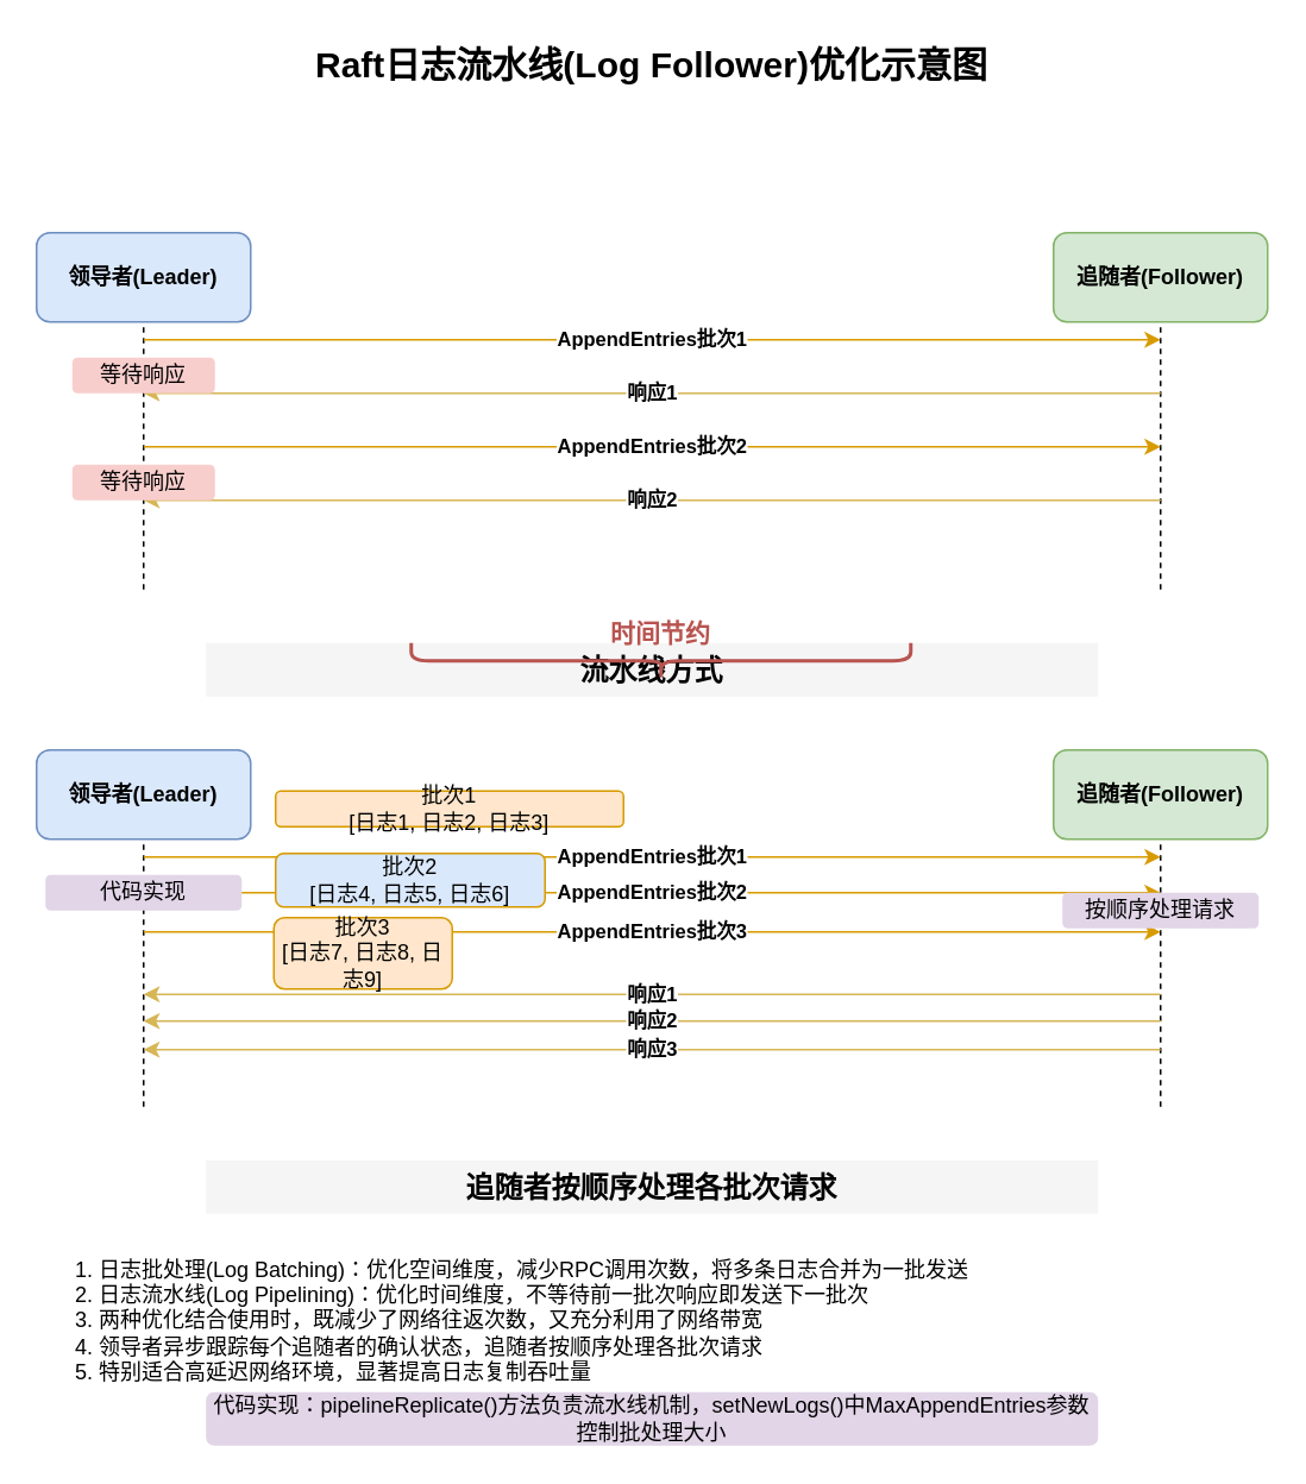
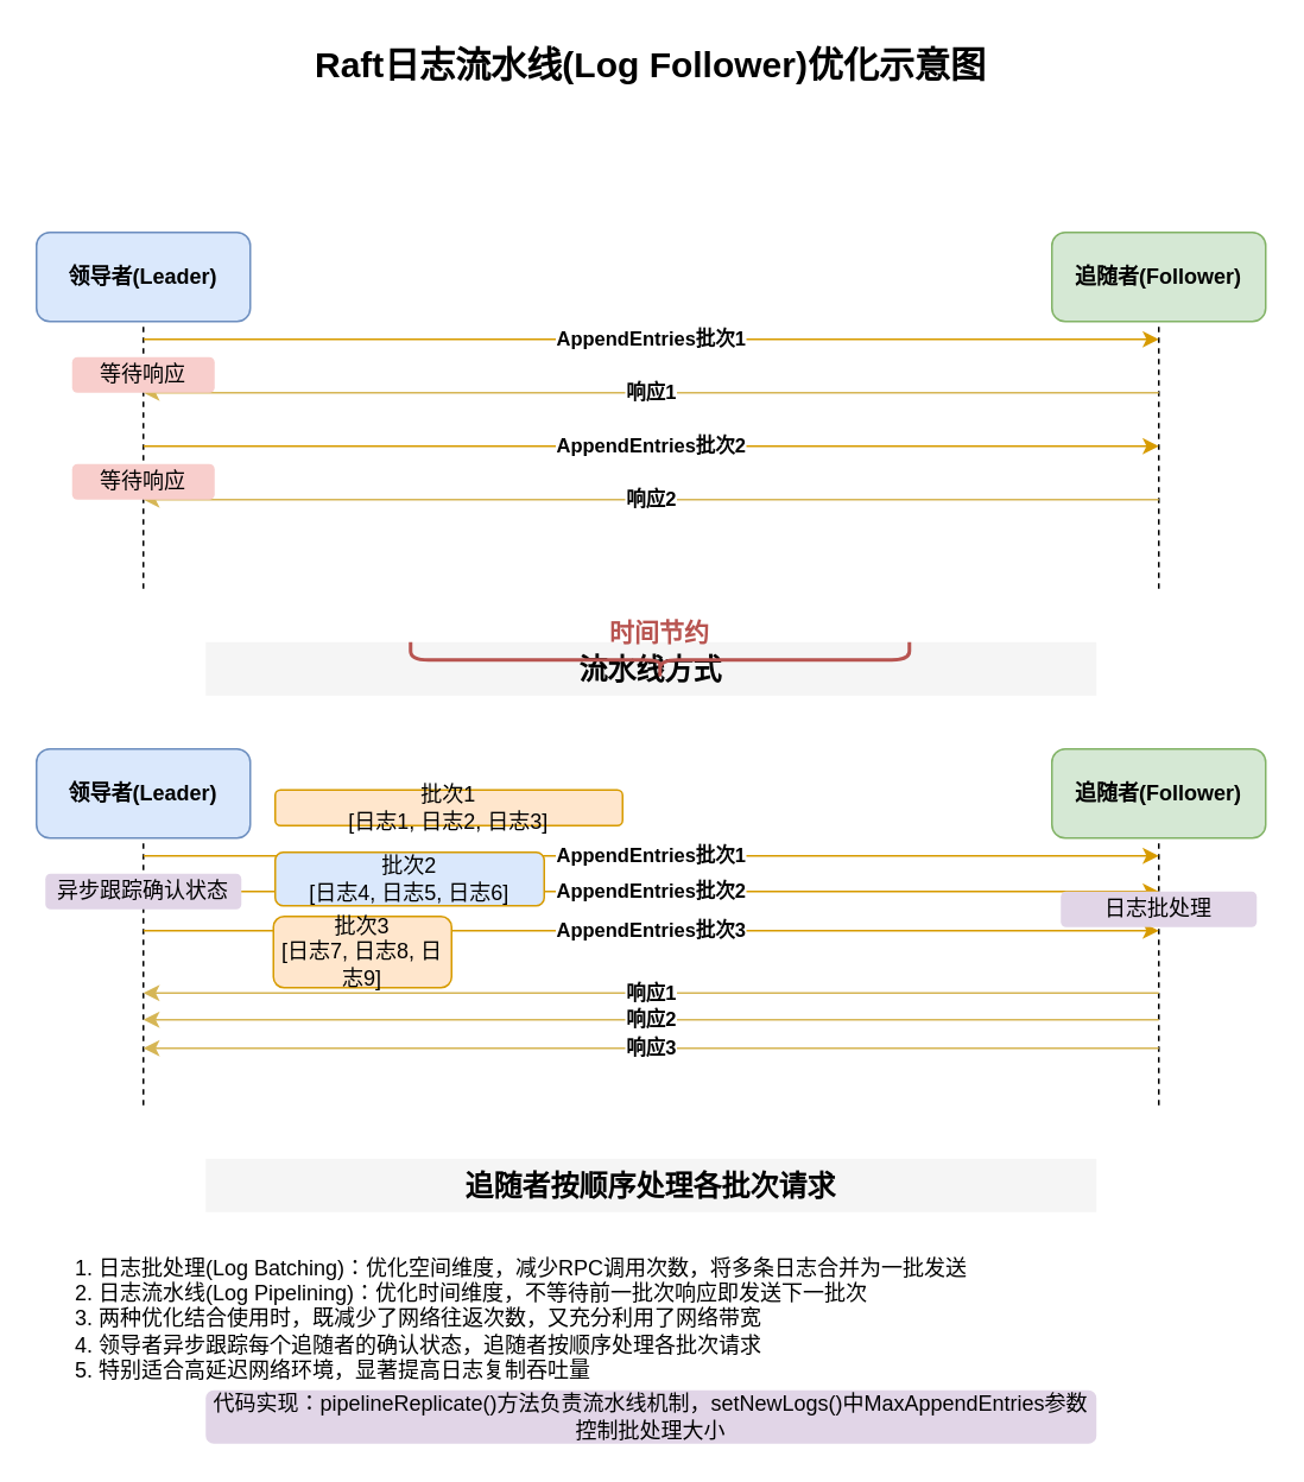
  <mxCell id="0" />
  <mxCell id="1" parent="0" />
  <mxCell id="2" value="Raft日志流水线(Log Follower)优化示意图" style="text;html=1;strokeColor=none;fillColor=none;align=center;verticalAlign=middle;whiteSpace=wrap;rounded=0;fontSize=20;fontStyle=1" vertex="1" parent="1"><mxGeometry x="115" y="20" width="500" height="30" as="geometry" /></mxCell>
  <mxCell id="3" value="领导者(Leader)" style="rounded=1;whiteSpace=wrap;html=1;fillColor=#dae8fc;strokeColor=#6c8ebf;fontStyle=1" vertex="1" parent="1"><mxGeometry x="20" y="130" width="120" height="50" as="geometry" /></mxCell>
  <mxCell id="4" value="追随者(Follower)" style="rounded=1;whiteSpace=wrap;html=1;fillColor=#d5e8d4;strokeColor=#82b366;fontStyle=1" vertex="1" parent="1"><mxGeometry x="590" y="130" width="120" height="50" as="geometry" /></mxCell>
  <mxCell id="5" value="" style="endArrow=none;dashed=1;html=1;rounded=0;entryX=0.5;entryY=1;entryDx=0;entryDy=0;" edge="1" parent="1" target="3"><mxGeometry width="50" height="50" relative="1" as="geometry"><mxPoint x="80" y="330" as="sourcePoint" /><mxPoint x="80" y="180" as="targetPoint" /></mxGeometry></mxCell>
  <mxCell id="6" value="" style="endArrow=none;dashed=1;html=1;rounded=0;entryX=0.5;entryY=1;entryDx=0;entryDy=0;" edge="1" parent="1" target="4"><mxGeometry width="50" height="50" relative="1" as="geometry"><mxPoint x="650" y="330" as="sourcePoint" /><mxPoint x="650" y="180" as="targetPoint" /></mxGeometry></mxCell>
  <mxCell id="7" value="AppendEntries批次1" style="endArrow=classic;html=1;rounded=0;fillColor=#ffe6cc;strokeColor=#d79b00;fontStyle=1" edge="1" parent="1"><mxGeometry width="50" height="50" relative="1" as="geometry"><mxPoint x="80" y="190" as="sourcePoint" /><mxPoint x="650" y="190" as="targetPoint" /></mxGeometry></mxCell>
  <mxCell id="8" value="响应1" style="endArrow=classic;html=1;rounded=0;fillColor=#fff2cc;strokeColor=#d6b656;fontStyle=1" edge="1" parent="1"><mxGeometry width="50" height="50" relative="1" as="geometry"><mxPoint x="650" y="220" as="sourcePoint" /><mxPoint x="80" y="220" as="targetPoint" /></mxGeometry></mxCell>
  <mxCell id="9" value="AppendEntries批次2" style="endArrow=classic;html=1;rounded=0;fillColor=#ffe6cc;strokeColor=#d79b00;fontStyle=1" edge="1" parent="1"><mxGeometry width="50" height="50" relative="1" as="geometry"><mxPoint x="80" y="250" as="sourcePoint" /><mxPoint x="650" y="250" as="targetPoint" /></mxGeometry></mxCell>
  <mxCell id="10" value="响应2" style="endArrow=classic;html=1;rounded=0;fillColor=#fff2cc;strokeColor=#d6b656;fontStyle=1" edge="1" parent="1"><mxGeometry width="50" height="50" relative="1" as="geometry"><mxPoint x="650" y="280" as="sourcePoint" /><mxPoint x="80" y="280" as="targetPoint" /></mxGeometry></mxCell>
  <mxCell id="11" value="等待响应" style="text;html=1;strokeColor=none;fillColor=#f8cecc;align=center;verticalAlign=middle;whiteSpace=wrap;rounded=1;fontSize=12;" vertex="1" parent="1"><mxGeometry x="40" y="200" width="80" height="20" as="geometry" /></mxCell>
  <mxCell id="12" value="等待响应" style="text;html=1;strokeColor=none;fillColor=#f8cecc;align=center;verticalAlign=middle;whiteSpace=wrap;rounded=1;fontSize=12;" vertex="1" parent="1"><mxGeometry x="40" y="260" width="80" height="20" as="geometry" /></mxCell>
  <mxCell id="13" value="流水线方式" style="text;html=1;strokeColor=none;fillColor=#f5f5f5;align=center;verticalAlign=middle;whiteSpace=wrap;rounded=0;fontSize=16;fontStyle=1" vertex="1" parent="1"><mxGeometry x="115" y="360" width="500" height="30" as="geometry" /></mxCell>
  <mxCell id="14" value="领导者(Leader)" style="rounded=1;whiteSpace=wrap;html=1;fillColor=#dae8fc;strokeColor=#6c8ebf;fontStyle=1" vertex="1" parent="1"><mxGeometry x="20" y="420" width="120" height="50" as="geometry" /></mxCell>
  <mxCell id="15" value="追随者(Follower)" style="rounded=1;whiteSpace=wrap;html=1;fillColor=#d5e8d4;strokeColor=#82b366;fontStyle=1" vertex="1" parent="1"><mxGeometry x="590" y="420" width="120" height="50" as="geometry" /></mxCell>
  <mxCell id="16" value="" style="endArrow=none;dashed=1;html=1;rounded=0;entryX=0.5;entryY=1;entryDx=0;entryDy=0;" edge="1" parent="1" target="14"><mxGeometry width="50" height="50" relative="1" as="geometry"><mxPoint x="80" y="620" as="sourcePoint" /><mxPoint x="80" y="470" as="targetPoint" /></mxGeometry></mxCell>
  <mxCell id="17" value="" style="endArrow=none;dashed=1;html=1;rounded=0;entryX=0.5;entryY=1;entryDx=0;entryDy=0;" edge="1" parent="1" target="15"><mxGeometry width="50" height="50" relative="1" as="geometry"><mxPoint x="650" y="620" as="sourcePoint" /><mxPoint x="650" y="470" as="targetPoint" /></mxGeometry></mxCell>
  <mxCell id="18" value="AppendEntries批次1" style="endArrow=classic;html=1;rounded=0;fillColor=#ffe6cc;strokeColor=#d79b00;fontStyle=1" edge="1" parent="1"><mxGeometry width="50" height="50" relative="1" as="geometry"><mxPoint x="80" y="480" as="sourcePoint" /><mxPoint x="650" y="480" as="targetPoint" /></mxGeometry></mxCell>
  <mxCell id="19" value="AppendEntries批次2" style="endArrow=classic;html=1;rounded=0;fillColor=#ffe6cc;strokeColor=#d79b00;fontStyle=1" edge="1" parent="1"><mxGeometry width="50" height="50" relative="1" as="geometry"><mxPoint x="80" y="500" as="sourcePoint" /><mxPoint x="650" y="500" as="targetPoint" /></mxGeometry></mxCell>
  <mxCell id="20" value="AppendEntries批次3" style="endArrow=classic;html=1;rounded=0;fillColor=#ffe6cc;strokeColor=#d79b00;fontStyle=1" edge="1" parent="1"><mxGeometry width="50" height="50" relative="1" as="geometry"><mxPoint x="80" y="522" as="sourcePoint" /><mxPoint x="650" y="522" as="targetPoint" /></mxGeometry></mxCell>
  <mxCell id="21" value="响应1" style="endArrow=classic;html=1;rounded=0;fillColor=#fff2cc;strokeColor=#d6b656;fontStyle=1" edge="1" parent="1"><mxGeometry width="50" height="50" relative="1" as="geometry"><mxPoint x="650" y="557" as="sourcePoint" /><mxPoint x="80" y="557" as="targetPoint" /></mxGeometry></mxCell>
  <mxCell id="22" value="响应2" style="endArrow=classic;html=1;rounded=0;fillColor=#fff2cc;strokeColor=#d6b656;fontStyle=1" edge="1" parent="1"><mxGeometry width="50" height="50" relative="1" as="geometry"><mxPoint x="650" y="572" as="sourcePoint" /><mxPoint x="80" y="572" as="targetPoint" /></mxGeometry></mxCell>
  <mxCell id="23" value="响应3" style="endArrow=classic;html=1;rounded=0;fillColor=#fff2cc;strokeColor=#d6b656;fontStyle=1" edge="1" parent="1"><mxGeometry width="50" height="50" relative="1" as="geometry"><mxPoint x="650" y="588" as="sourcePoint" /><mxPoint x="80" y="588" as="targetPoint" /></mxGeometry></mxCell>
- <mxCell id="24" value="代码实现" style="text;html=1;strokeColor=none;fillColor=#e1d5e7;align=center;verticalAlign=middle;whiteSpace=wrap;rounded=1;fontSize=12;" vertex="1" parent="1"><mxGeometry x="25" y="490" width="110" height="20" as="geometry" /></mxCell>
- <mxCell id="25" value="按顺序处理请求" style="text;html=1;strokeColor=none;fillColor=#e1d5e7;align=center;verticalAlign=middle;whiteSpace=wrap;rounded=1;fontSize=12;" vertex="1" parent="1"><mxGeometry x="595" y="500" width="110" height="20" as="geometry" /></mxCell>
+ <mxCell id="24" value="异步跟踪确认状态" style="text;html=1;strokeColor=none;fillColor=#e1d5e7;align=center;verticalAlign=middle;whiteSpace=wrap;rounded=1;fontSize=12;" vertex="1" parent="1"><mxGeometry x="25" y="490" width="110" height="20" as="geometry" /></mxCell>
+ <mxCell id="25" value="日志批处理" style="text;html=1;strokeColor=none;fillColor=#e1d5e7;align=center;verticalAlign=middle;whiteSpace=wrap;rounded=1;fontSize=12;" vertex="1" parent="1"><mxGeometry x="595" y="500" width="110" height="20" as="geometry" /></mxCell>
  <mxCell id="26" value="批次1&#10;[日志1, 日志2, 日志3]" style="rounded=1;whiteSpace=wrap;html=1;fillColor=#ffe6cc;strokeColor=#d79b00;align=center;verticalAlign=middle;" vertex="1" parent="1"><mxGeometry x="154" y="443" width="195" height="20" as="geometry" /></mxCell>
  <mxCell id="27" value="批次2&#10;[日志4, 日志5, 日志6]" style="rounded=1;whiteSpace=wrap;html=1;fillColor=#dae8fc;strokeColor=#d79b00;align=center;verticalAlign=middle;" vertex="1" parent="1"><mxGeometry x="154" y="478" width="151" height="30" as="geometry" /></mxCell>
  <mxCell id="28" value="批次3&#10;[日志7, 日志8, 日志9]" style="rounded=1;whiteSpace=wrap;html=1;fillColor=#ffe6cc;strokeColor=#d79b00;align=center;verticalAlign=middle;" vertex="1" parent="1"><mxGeometry x="153" y="514" width="100" height="40" as="geometry" /></mxCell>
  <mxCell id="29" value="" style="shape=curlyBracket;whiteSpace=wrap;html=1;rounded=1;flipH=1;labelPosition=right;verticalLabelPosition=middle;align=left;verticalAlign=middle;rotation=90;fillColor=#f8cecc;strokeColor=#b85450;strokeWidth=2;" vertex="1" parent="1"><mxGeometry x="360" y="230" width="20" height="280" as="geometry" /></mxCell>
  <mxCell id="30" value="时间节约" style="text;html=1;strokeColor=none;fillColor=none;align=center;verticalAlign=middle;whiteSpace=wrap;rounded=0;fontColor=#B85450;fontStyle=1;fontSize=14;" vertex="1" parent="1"><mxGeometry x="335" y="340" width="70" height="30" as="geometry" /></mxCell>
  <mxCell id="31" value="追随者按顺序处理各批次请求" style="text;html=1;strokeColor=none;fillColor=#f5f5f5;align=center;verticalAlign=middle;whiteSpace=wrap;rounded=0;fontSize=16;fontStyle=1" vertex="1" parent="1"><mxGeometry x="115" y="650" width="500" height="30" as="geometry" /></mxCell>
  <mxCell id="32" value="1. 日志批处理(Log Batching)：优化空间维度，减少RPC调用次数，将多条日志合并为一批发送&#10;2. 日志流水线(Log Pipelining)：优化时间维度，不等待前一批次响应即发送下一批次&#10;3. 两种优化结合使用时，既减少了网络往返次数，又充分利用了网络带宽&#10;4. 领导者异步跟踪每个追随者的确认状态，追随者按顺序处理各批次请求&#10;5. 特别适合高延迟网络环境，显著提高日志复制吞吐量" style="text;html=1;strokeColor=none;fillColor=none;align=left;verticalAlign=middle;whiteSpace=wrap;rounded=0;fontSize=12;" vertex="1" parent="1"><mxGeometry x="40" y="690" width="650" height="100" as="geometry" /></mxCell>
  <mxCell id="33" value="代码实现：pipelineReplicate()方法负责流水线机制，setNewLogs()中MaxAppendEntries参数控制批处理大小" style="text;html=1;strokeColor=none;fillColor=#e1d5e7;align=center;verticalAlign=middle;whiteSpace=wrap;rounded=1;fontSize=12;" vertex="1" parent="1"><mxGeometry x="115" y="780" width="500" height="30" as="geometry" /></mxCell>
